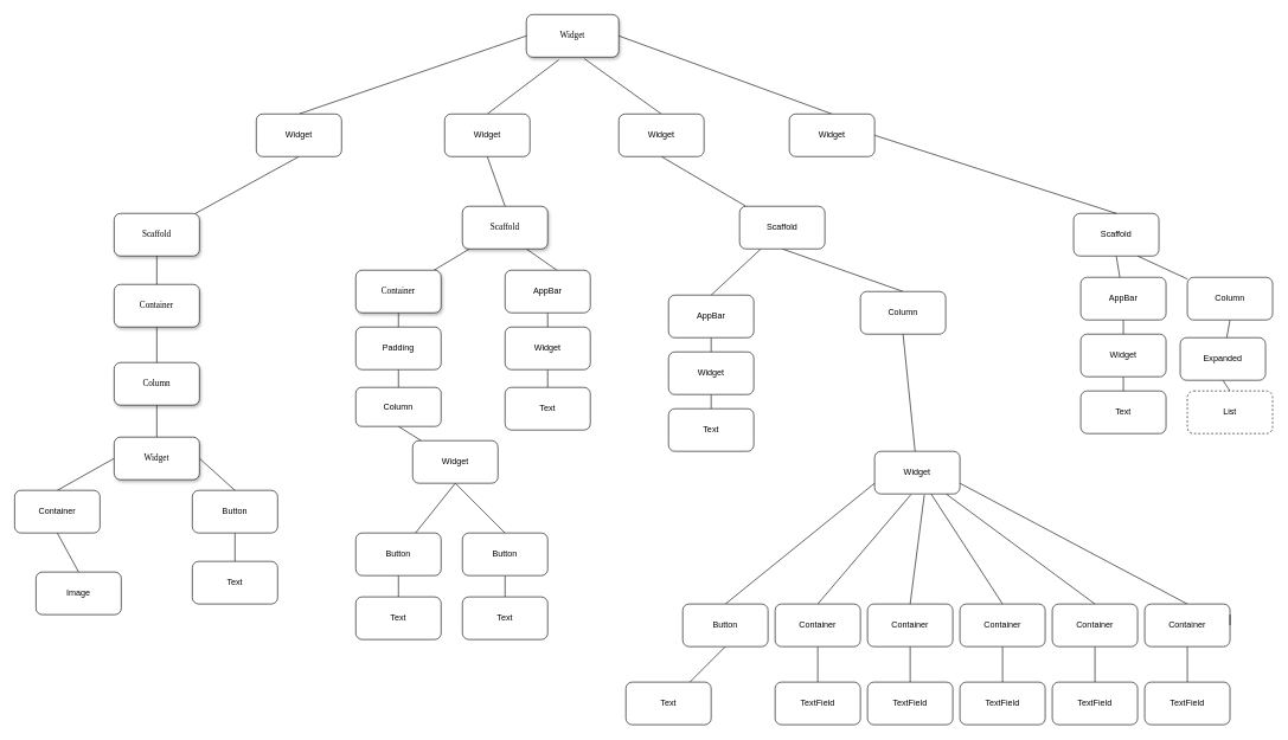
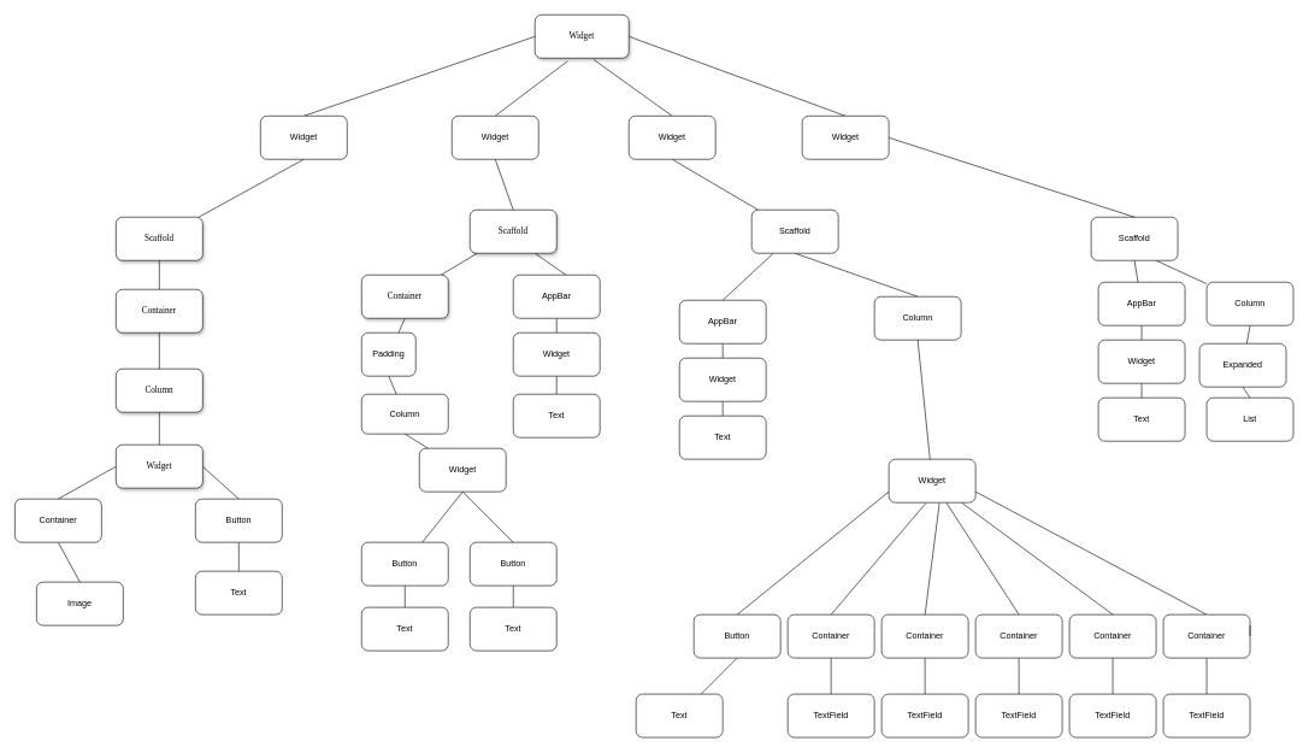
  <mxCell id="0" />
  <mxCell id="1" parent="0" />
  <mxCell id="2" style="rounded=0;orthogonalLoop=1;jettySize=auto;html=1;endArrow=none;endFill=0;exitX=0.5;exitY=1;exitDx=0;exitDy=0;" edge="1" parent="1" source="99" target="28"><mxGeometry relative="1" as="geometry" /></mxCell>
  <mxCell id="3" style="edgeStyle=none;rounded=0;orthogonalLoop=1;jettySize=auto;html=1;exitX=0.5;exitY=1;exitDx=0;exitDy=0;entryX=0.5;entryY=0;entryDx=0;entryDy=0;endArrow=none;endFill=0;" edge="1" parent="1" source="97" target="8"><mxGeometry relative="1" as="geometry" /></mxCell>
  <mxCell id="4" value="Widget" style="whiteSpace=wrap;html=1;rounded=1;shadow=1;labelBackgroundColor=none;strokeWidth=1;fontFamily=Verdana;fontSize=12;align=center;" parent="1" vertex="1"><mxGeometry x="740" y="20" width="130" height="60" as="geometry" /></mxCell>
  <mxCell id="5" value="&lt;span&gt;Scaffold&lt;/span&gt;" style="whiteSpace=wrap;html=1;rounded=1;shadow=1;labelBackgroundColor=none;strokeWidth=1;fontFamily=Verdana;fontSize=12;align=center;" parent="1" vertex="1"><mxGeometry x="160" y="300" width="120" height="60" as="geometry" /></mxCell>
  <mxCell id="6" style="edgeStyle=none;rounded=0;orthogonalLoop=1;jettySize=auto;html=1;endArrow=none;endFill=0;" edge="1" parent="1" source="8" target="12"><mxGeometry relative="1" as="geometry" /></mxCell>
  <mxCell id="7" style="edgeStyle=none;rounded=0;orthogonalLoop=1;jettySize=auto;html=1;exitX=0.75;exitY=1;exitDx=0;exitDy=0;entryX=0.61;entryY=0.003;entryDx=0;entryDy=0;entryPerimeter=0;endArrow=none;endFill=0;" edge="1" parent="1" source="8" target="37"><mxGeometry relative="1" as="geometry" /></mxCell>
  <mxCell id="8" value="&lt;span&gt;Scaffold&lt;/span&gt;" style="whiteSpace=wrap;html=1;rounded=1;shadow=1;labelBackgroundColor=none;strokeWidth=1;fontFamily=Verdana;fontSize=12;align=center;" parent="1" vertex="1"><mxGeometry x="650" y="290" width="120" height="60" as="geometry" /></mxCell>
  <mxCell id="9" value="" style="rounded=0;html=1;labelBackgroundColor=none;startArrow=none;startFill=0;startSize=5;endArrow=none;endFill=0;endSize=5;jettySize=auto;orthogonalLoop=1;strokeWidth=1;fontFamily=Verdana;fontSize=12;exitX=0.5;exitY=1;exitDx=0;exitDy=0;" parent="1" source="95" target="5" edge="1"><mxGeometry x="-0.359" y="-11" relative="1" as="geometry"><mxPoint as="offset" /></mxGeometry></mxCell>
  <mxCell id="10" value="&lt;span&gt;Container&lt;br&gt;&lt;/span&gt;" style="whiteSpace=wrap;html=1;rounded=1;shadow=1;labelBackgroundColor=none;strokeWidth=1;fontFamily=Verdana;fontSize=12;align=center;" parent="1" vertex="1"><mxGeometry x="160" y="400" width="120" height="60" as="geometry" /></mxCell>
  <mxCell id="11" style="edgeStyle=none;rounded=0;orthogonalLoop=1;jettySize=auto;html=1;exitX=0.5;exitY=1;exitDx=0;exitDy=0;endArrow=none;endFill=0;" edge="1" parent="1" source="12" target="42"><mxGeometry relative="1" as="geometry"><mxPoint x="470" y="570" as="targetPoint" /></mxGeometry></mxCell>
  <mxCell id="12" value="&lt;span&gt;Container&lt;/span&gt;" style="whiteSpace=wrap;html=1;rounded=1;shadow=1;labelBackgroundColor=none;strokeWidth=1;fontFamily=Verdana;fontSize=12;align=center;" parent="1" vertex="1"><mxGeometry x="500" y="380" width="120" height="60" as="geometry" /></mxCell>
  <mxCell id="13" style="edgeStyle=none;rounded=0;orthogonalLoop=1;jettySize=auto;html=1;exitX=0.5;exitY=1;exitDx=0;exitDy=0;entryX=0.5;entryY=0;entryDx=0;entryDy=0;endArrow=none;endFill=0;" edge="1" parent="1" source="14" target="17"><mxGeometry relative="1" as="geometry" /></mxCell>
  <mxCell id="14" value="&lt;span&gt;Column&lt;br&gt;&lt;/span&gt;" style="whiteSpace=wrap;html=1;rounded=1;shadow=1;labelBackgroundColor=none;strokeWidth=1;fontFamily=Verdana;fontSize=12;align=center;" parent="1" vertex="1"><mxGeometry x="160" y="510" width="120" height="60" as="geometry" /></mxCell>
  <mxCell id="15" style="edgeStyle=none;rounded=0;orthogonalLoop=1;jettySize=auto;html=1;exitX=0;exitY=0.5;exitDx=0;exitDy=0;entryX=0.5;entryY=0;entryDx=0;entryDy=0;endArrow=none;endFill=0;" edge="1" parent="1" source="17" target="30"><mxGeometry relative="1" as="geometry" /></mxCell>
  <mxCell id="16" style="edgeStyle=none;rounded=0;orthogonalLoop=1;jettySize=auto;html=1;exitX=1;exitY=0.5;exitDx=0;exitDy=0;entryX=0.5;entryY=0;entryDx=0;entryDy=0;endArrow=none;endFill=0;" edge="1" parent="1" source="17" target="33"><mxGeometry relative="1" as="geometry" /></mxCell>
  <mxCell id="17" value="&lt;span&gt;Widget&lt;br&gt;&lt;/span&gt;" style="whiteSpace=wrap;html=1;rounded=1;shadow=1;labelBackgroundColor=none;strokeWidth=1;fontFamily=Verdana;fontSize=12;align=center;" parent="1" vertex="1"><mxGeometry x="160" y="615" width="120" height="60" as="geometry" /></mxCell>
  <mxCell id="18" value="" style="rounded=0;html=1;labelBackgroundColor=none;startArrow=none;startFill=0;startSize=5;endArrow=none;endFill=0;endSize=5;jettySize=auto;orthogonalLoop=1;strokeWidth=1;fontFamily=Verdana;fontSize=12" parent="1" source="5" target="10" edge="1"><mxGeometry x="-0.2" y="-14" relative="1" as="geometry"><mxPoint as="offset" /></mxGeometry></mxCell>
  <mxCell id="19" value="" style="rounded=0;html=1;labelBackgroundColor=none;startArrow=none;startFill=0;startSize=5;endArrow=none;endFill=0;endSize=5;jettySize=auto;orthogonalLoop=1;strokeWidth=1;fontFamily=Verdana;fontSize=12" parent="1" source="10" target="14" edge="1"><mxGeometry x="-0.217" y="-14" relative="1" as="geometry"><mxPoint as="offset" /></mxGeometry></mxCell>
  <mxCell id="20" style="edgeStyle=none;rounded=0;orthogonalLoop=1;jettySize=auto;html=1;exitX=0.25;exitY=1;exitDx=0;exitDy=0;entryX=0.5;entryY=0;entryDx=0;entryDy=0;endArrow=none;endFill=0;" edge="1" parent="1" source="28" target="57"><mxGeometry relative="1" as="geometry" /></mxCell>
  <mxCell id="21" style="edgeStyle=none;rounded=0;orthogonalLoop=1;jettySize=auto;html=1;entryX=0.5;entryY=0;entryDx=0;entryDy=0;endArrow=none;endFill=0;" edge="1" parent="1" target="69"><mxGeometry relative="1" as="geometry"><mxPoint x="1300" y="696" as="sourcePoint" /></mxGeometry></mxCell>
  <mxCell id="22" style="edgeStyle=none;rounded=0;orthogonalLoop=1;jettySize=auto;html=1;entryX=0.5;entryY=0;entryDx=0;entryDy=0;endArrow=none;endFill=0;exitX=0.427;exitY=1.013;exitDx=0;exitDy=0;exitPerimeter=0;" edge="1" parent="1" source="74" target="63"><mxGeometry relative="1" as="geometry"><mxPoint x="1320" y="695" as="sourcePoint" /></mxGeometry></mxCell>
  <mxCell id="23" style="edgeStyle=none;rounded=0;orthogonalLoop=1;jettySize=auto;html=1;entryX=0.5;entryY=0;entryDx=0;entryDy=0;endArrow=none;endFill=0;" edge="1" parent="1" source="74" target="65"><mxGeometry relative="1" as="geometry" /></mxCell>
  <mxCell id="24" style="edgeStyle=none;rounded=0;orthogonalLoop=1;jettySize=auto;html=1;entryX=0.5;entryY=0;entryDx=0;entryDy=0;endArrow=none;endFill=0;" edge="1" parent="1" source="74" target="67"><mxGeometry relative="1" as="geometry" /></mxCell>
  <mxCell id="25" style="edgeStyle=none;rounded=0;orthogonalLoop=1;jettySize=auto;html=1;exitX=1;exitY=0.75;exitDx=0;exitDy=0;entryX=0.5;entryY=0;entryDx=0;entryDy=0;endArrow=none;endFill=0;" edge="1" parent="1" source="74" target="55"><mxGeometry relative="1" as="geometry" /></mxCell>
  <mxCell id="26" style="edgeStyle=none;rounded=0;orthogonalLoop=1;jettySize=auto;html=1;exitX=0;exitY=0.75;exitDx=0;exitDy=0;entryX=0.5;entryY=0;entryDx=0;entryDy=0;endArrow=none;endFill=0;" edge="1" parent="1" source="74" target="71"><mxGeometry relative="1" as="geometry" /></mxCell>
  <mxCell id="27" style="edgeStyle=none;rounded=0;orthogonalLoop=1;jettySize=auto;html=1;exitX=0.5;exitY=1;exitDx=0;exitDy=0;entryX=0.5;entryY=0;entryDx=0;entryDy=0;endArrow=none;endFill=0;" edge="1" parent="1" source="28" target="73"><mxGeometry relative="1" as="geometry" /></mxCell>
  <mxCell id="28" value="Scaffold" style="rounded=1;whiteSpace=wrap;html=1;" vertex="1" parent="1"><mxGeometry x="1040" y="290" width="120" height="60" as="geometry" /></mxCell>
  <mxCell id="29" style="edgeStyle=none;rounded=0;orthogonalLoop=1;jettySize=auto;html=1;exitX=0.5;exitY=1;exitDx=0;exitDy=0;entryX=0.5;entryY=0;entryDx=0;entryDy=0;endArrow=none;endFill=0;" edge="1" parent="1" source="30" target="31"><mxGeometry relative="1" as="geometry" /></mxCell>
  <mxCell id="30" value="Container" style="rounded=1;whiteSpace=wrap;html=1;" vertex="1" parent="1"><mxGeometry x="20" y="690" width="120" height="60" as="geometry" /></mxCell>
  <mxCell id="31" value="Image" style="rounded=1;whiteSpace=wrap;html=1;" vertex="1" parent="1"><mxGeometry x="50" y="805" width="120" height="60" as="geometry" /></mxCell>
  <mxCell id="32" style="edgeStyle=none;rounded=0;orthogonalLoop=1;jettySize=auto;html=1;exitX=0.5;exitY=1;exitDx=0;exitDy=0;endArrow=none;endFill=0;" edge="1" parent="1" source="33" target="35"><mxGeometry relative="1" as="geometry" /></mxCell>
  <mxCell id="33" value="Button" style="rounded=1;whiteSpace=wrap;html=1;" vertex="1" parent="1"><mxGeometry x="270" y="690" width="120" height="60" as="geometry" /></mxCell>
  <mxCell id="34" style="edgeStyle=none;rounded=0;orthogonalLoop=1;jettySize=auto;html=1;exitX=0.5;exitY=1;exitDx=0;exitDy=0;endArrow=none;endFill=0;" edge="1" parent="1" source="33" target="33"><mxGeometry relative="1" as="geometry" /></mxCell>
  <mxCell id="35" value="Text" style="rounded=1;whiteSpace=wrap;html=1;" vertex="1" parent="1"><mxGeometry x="270" y="790" width="120" height="60" as="geometry" /></mxCell>
  <mxCell id="36" style="edgeStyle=none;rounded=0;orthogonalLoop=1;jettySize=auto;html=1;exitX=0.5;exitY=1;exitDx=0;exitDy=0;endArrow=none;endFill=0;" edge="1" parent="1" source="37" target="39"><mxGeometry relative="1" as="geometry" /></mxCell>
  <mxCell id="37" value="AppBar" style="rounded=1;whiteSpace=wrap;html=1;" vertex="1" parent="1"><mxGeometry x="710" y="380" width="120" height="60" as="geometry" /></mxCell>
  <mxCell id="38" style="edgeStyle=none;rounded=0;orthogonalLoop=1;jettySize=auto;html=1;exitX=0.5;exitY=1;exitDx=0;exitDy=0;endArrow=none;endFill=0;" edge="1" parent="1" source="39" target="40"><mxGeometry relative="1" as="geometry"><mxPoint x="550" y="690" as="targetPoint" /></mxGeometry></mxCell>
  <mxCell id="39" value="Widget" style="rounded=1;whiteSpace=wrap;html=1;" vertex="1" parent="1"><mxGeometry x="710" y="460" width="120" height="60" as="geometry" /></mxCell>
  <mxCell id="40" value="Text" style="rounded=1;whiteSpace=wrap;html=1;" vertex="1" parent="1"><mxGeometry x="710" y="545" width="120" height="60" as="geometry" /></mxCell>
  <mxCell id="41" style="edgeStyle=none;rounded=0;orthogonalLoop=1;jettySize=auto;html=1;exitX=0.5;exitY=1;exitDx=0;exitDy=0;endArrow=none;endFill=0;" edge="1" parent="1" source="42" target="44"><mxGeometry relative="1" as="geometry"><mxPoint x="470" y="660" as="targetPoint" /></mxGeometry></mxCell>
- <mxCell id="42" value="Padding" style="rounded=1;whiteSpace=wrap;html=1;" vertex="1" parent="1"><mxGeometry x="500" y="460" width="120" height="60" as="geometry" /></mxCell>
+ <mxCell id="42" value="Padding" style="rounded=1;whiteSpace=wrap;html=1;" vertex="1" parent="1"><mxGeometry x="500" y="460" width="75" height="60" as="geometry" /></mxCell>
  <mxCell id="43" style="edgeStyle=none;rounded=0;orthogonalLoop=1;jettySize=auto;html=1;exitX=0.5;exitY=1;exitDx=0;exitDy=0;endArrow=none;endFill=0;" edge="1" parent="1" source="44" target="48"><mxGeometry relative="1" as="geometry"><mxPoint x="500" y="660" as="targetPoint" /></mxGeometry></mxCell>
  <mxCell id="44" value="Column" style="rounded=1;whiteSpace=wrap;html=1;" vertex="1" parent="1"><mxGeometry x="500" y="545" width="120" height="55" as="geometry" /></mxCell>
  <mxCell id="45" style="edgeStyle=none;rounded=0;orthogonalLoop=1;jettySize=auto;html=1;exitX=0.5;exitY=1;exitDx=0;exitDy=0;endArrow=none;endFill=0;" edge="1" parent="1" source="48" target="49"><mxGeometry relative="1" as="geometry"><mxPoint x="500" y="730" as="targetPoint" /></mxGeometry></mxCell>
  <mxCell id="46" style="edgeStyle=none;rounded=0;orthogonalLoop=1;jettySize=auto;html=1;exitX=0.5;exitY=1;exitDx=0;exitDy=0;endArrow=none;endFill=0;" edge="1" parent="1" source="49" target="50"><mxGeometry relative="1" as="geometry"><mxPoint x="610" y="700" as="targetPoint" /></mxGeometry></mxCell>
  <mxCell id="47" style="edgeStyle=none;rounded=0;orthogonalLoop=1;jettySize=auto;html=1;exitX=0.5;exitY=1;exitDx=0;exitDy=0;entryX=0.5;entryY=0;entryDx=0;entryDy=0;endArrow=none;endFill=0;" edge="1" parent="1" source="48" target="52"><mxGeometry relative="1" as="geometry" /></mxCell>
  <mxCell id="48" value="Widget" style="rounded=1;whiteSpace=wrap;html=1;" vertex="1" parent="1"><mxGeometry x="580" y="620" width="120" height="60" as="geometry" /></mxCell>
  <mxCell id="49" value="Button" style="rounded=1;whiteSpace=wrap;html=1;" vertex="1" parent="1"><mxGeometry x="500" y="750" width="120" height="60" as="geometry" /></mxCell>
  <mxCell id="50" value="Text" style="rounded=1;whiteSpace=wrap;html=1;" vertex="1" parent="1"><mxGeometry x="500" y="840" width="120" height="60" as="geometry" /></mxCell>
  <mxCell id="51" style="edgeStyle=none;rounded=0;orthogonalLoop=1;jettySize=auto;html=1;exitX=0.5;exitY=1;exitDx=0;exitDy=0;entryX=0.5;entryY=0;entryDx=0;entryDy=0;endArrow=none;endFill=0;" edge="1" parent="1" source="52" target="53"><mxGeometry relative="1" as="geometry" /></mxCell>
  <mxCell id="52" value="Button" style="rounded=1;whiteSpace=wrap;html=1;" vertex="1" parent="1"><mxGeometry x="650" y="750" width="120" height="60" as="geometry" /></mxCell>
  <mxCell id="53" value="Text" style="rounded=1;whiteSpace=wrap;html=1;" vertex="1" parent="1"><mxGeometry x="650" y="840" width="120" height="60" as="geometry" /></mxCell>
  <mxCell id="54" style="edgeStyle=none;rounded=0;orthogonalLoop=1;jettySize=auto;html=1;exitX=0.5;exitY=1;exitDx=0;exitDy=0;entryX=0.5;entryY=0;entryDx=0;entryDy=0;endArrow=none;endFill=0;" edge="1" parent="1" source="55" target="79"><mxGeometry relative="1" as="geometry" /></mxCell>
  <mxCell id="55" value="Container" style="rounded=1;whiteSpace=wrap;html=1;" vertex="1" parent="1"><mxGeometry x="1610" y="850" width="120" height="60" as="geometry" /></mxCell>
  <mxCell id="56" style="edgeStyle=none;rounded=0;orthogonalLoop=1;jettySize=auto;html=1;exitX=0.5;exitY=1;exitDx=0;exitDy=0;endArrow=none;endFill=0;" edge="1" parent="1" source="57" target="59"><mxGeometry relative="1" as="geometry" /></mxCell>
  <mxCell id="57" value="AppBar" style="rounded=1;whiteSpace=wrap;html=1;" vertex="1" parent="1"><mxGeometry x="940" y="415" width="120" height="60" as="geometry" /></mxCell>
  <mxCell id="58" style="edgeStyle=none;rounded=0;orthogonalLoop=1;jettySize=auto;html=1;exitX=0.5;exitY=1;exitDx=0;exitDy=0;entryX=0.5;entryY=0;entryDx=0;entryDy=0;endArrow=none;endFill=0;" edge="1" parent="1" source="59" target="60"><mxGeometry relative="1" as="geometry" /></mxCell>
  <mxCell id="59" value="Widget" style="rounded=1;whiteSpace=wrap;html=1;" vertex="1" parent="1"><mxGeometry x="940" y="495" width="120" height="60" as="geometry" /></mxCell>
  <mxCell id="60" value="Text" style="rounded=1;whiteSpace=wrap;html=1;" vertex="1" parent="1"><mxGeometry x="940" y="575" width="120" height="60" as="geometry" /></mxCell>
  <mxCell id="61" style="edgeStyle=none;rounded=0;orthogonalLoop=1;jettySize=auto;html=1;exitX=1;exitY=0.5;exitDx=0;exitDy=0;entryX=1;entryY=0.25;entryDx=0;entryDy=0;endArrow=none;endFill=0;" edge="1" parent="1" source="55" target="55"><mxGeometry relative="1" as="geometry" /></mxCell>
  <mxCell id="62" style="edgeStyle=none;rounded=0;orthogonalLoop=1;jettySize=auto;html=1;exitX=0.5;exitY=1;exitDx=0;exitDy=0;endArrow=none;endFill=0;" edge="1" parent="1" source="63" target="76"><mxGeometry relative="1" as="geometry" /></mxCell>
  <mxCell id="63" value="Container" style="rounded=1;whiteSpace=wrap;html=1;" vertex="1" parent="1"><mxGeometry x="1090" y="850" width="120" height="60" as="geometry" /></mxCell>
  <mxCell id="64" style="edgeStyle=none;rounded=0;orthogonalLoop=1;jettySize=auto;html=1;exitX=0.5;exitY=1;exitDx=0;exitDy=0;entryX=0.5;entryY=0;entryDx=0;entryDy=0;endArrow=none;endFill=0;" edge="1" parent="1" source="65" target="77"><mxGeometry relative="1" as="geometry" /></mxCell>
  <mxCell id="65" value="Container" style="rounded=1;whiteSpace=wrap;html=1;" vertex="1" parent="1"><mxGeometry x="1350" y="850" width="120" height="60" as="geometry" /></mxCell>
  <mxCell id="66" style="edgeStyle=none;rounded=0;orthogonalLoop=1;jettySize=auto;html=1;exitX=0.5;exitY=1;exitDx=0;exitDy=0;entryX=0.5;entryY=0;entryDx=0;entryDy=0;endArrow=none;endFill=0;" edge="1" parent="1" source="67" target="78"><mxGeometry relative="1" as="geometry" /></mxCell>
  <mxCell id="67" value="Container" style="rounded=1;whiteSpace=wrap;html=1;" vertex="1" parent="1"><mxGeometry x="1480" y="850" width="120" height="60" as="geometry" /></mxCell>
  <mxCell id="68" style="edgeStyle=none;rounded=0;orthogonalLoop=1;jettySize=auto;html=1;exitX=0.5;exitY=1;exitDx=0;exitDy=0;entryX=0.5;entryY=0;entryDx=0;entryDy=0;endArrow=none;endFill=0;" edge="1" parent="1" source="69" target="75"><mxGeometry relative="1" as="geometry" /></mxCell>
  <mxCell id="69" value="Container" style="rounded=1;whiteSpace=wrap;html=1;" vertex="1" parent="1"><mxGeometry x="1220" y="850" width="120" height="60" as="geometry" /></mxCell>
  <mxCell id="70" style="edgeStyle=none;rounded=0;orthogonalLoop=1;jettySize=auto;html=1;exitX=0.5;exitY=1;exitDx=0;exitDy=0;endArrow=none;endFill=0;" edge="1" parent="1" source="71" target="80"><mxGeometry relative="1" as="geometry"><mxPoint x="1020" y="960" as="targetPoint" /></mxGeometry></mxCell>
  <mxCell id="71" value="Button" style="rounded=1;whiteSpace=wrap;html=1;" vertex="1" parent="1"><mxGeometry x="960" y="850" width="120" height="60" as="geometry" /></mxCell>
  <mxCell id="72" style="edgeStyle=none;rounded=0;orthogonalLoop=1;jettySize=auto;html=1;exitX=0.5;exitY=1;exitDx=0;exitDy=0;endArrow=none;endFill=0;" edge="1" parent="1" source="73" target="74"><mxGeometry relative="1" as="geometry" /></mxCell>
  <mxCell id="73" value="Column" style="rounded=1;whiteSpace=wrap;html=1;" vertex="1" parent="1"><mxGeometry x="1210" y="410" width="120" height="60" as="geometry" /></mxCell>
  <mxCell id="74" value="Widget" style="rounded=1;whiteSpace=wrap;html=1;" vertex="1" parent="1"><mxGeometry x="1230" y="635" width="120" height="60" as="geometry" /></mxCell>
  <mxCell id="75" value="TextField" style="rounded=1;whiteSpace=wrap;html=1;" vertex="1" parent="1"><mxGeometry x="1220" y="960" width="120" height="60" as="geometry" /></mxCell>
  <mxCell id="76" value="TextField" style="rounded=1;whiteSpace=wrap;html=1;" vertex="1" parent="1"><mxGeometry x="1090" y="960" width="120" height="60" as="geometry" /></mxCell>
  <mxCell id="77" value="TextField" style="rounded=1;whiteSpace=wrap;html=1;" vertex="1" parent="1"><mxGeometry x="1350" y="960" width="120" height="60" as="geometry" /></mxCell>
  <mxCell id="78" value="TextField" style="rounded=1;whiteSpace=wrap;html=1;" vertex="1" parent="1"><mxGeometry x="1480" y="960" width="120" height="60" as="geometry" /></mxCell>
  <mxCell id="79" value="TextField" style="rounded=1;whiteSpace=wrap;html=1;" vertex="1" parent="1"><mxGeometry x="1610" y="960" width="120" height="60" as="geometry" /></mxCell>
  <mxCell id="80" value="Text" style="rounded=1;whiteSpace=wrap;html=1;" vertex="1" parent="1"><mxGeometry x="880" y="960" width="120" height="60" as="geometry" /></mxCell>
  <mxCell id="81" style="edgeStyle=none;rounded=0;orthogonalLoop=1;jettySize=auto;html=1;exitX=0.5;exitY=1;exitDx=0;exitDy=0;endArrow=none;endFill=0;" edge="1" parent="1" source="83" target="90"><mxGeometry relative="1" as="geometry"><mxPoint x="1550" y="360" as="targetPoint" /></mxGeometry></mxCell>
  <mxCell id="82" style="edgeStyle=none;rounded=0;orthogonalLoop=1;jettySize=auto;html=1;exitX=0.75;exitY=1;exitDx=0;exitDy=0;endArrow=none;endFill=0;" edge="1" parent="1" source="83" target="85"><mxGeometry relative="1" as="geometry"><mxPoint x="1520" y="380" as="targetPoint" /></mxGeometry></mxCell>
  <mxCell id="83" value="Scaffold" style="rounded=1;whiteSpace=wrap;html=1;" vertex="1" parent="1"><mxGeometry x="1510" y="300" width="120" height="60" as="geometry" /></mxCell>
  <mxCell id="84" style="edgeStyle=none;rounded=0;orthogonalLoop=1;jettySize=auto;html=1;exitX=0.5;exitY=1;exitDx=0;exitDy=0;endArrow=none;endFill=0;" edge="1" parent="1" source="85" target="87"><mxGeometry relative="1" as="geometry"><mxPoint x="1550" y="510" as="targetPoint" /></mxGeometry></mxCell>
  <mxCell id="85" value="Column" style="rounded=1;whiteSpace=wrap;html=1;" vertex="1" parent="1"><mxGeometry x="1670" y="390" width="120" height="60" as="geometry" /></mxCell>
  <mxCell id="86" style="edgeStyle=none;rounded=0;orthogonalLoop=1;jettySize=auto;html=1;exitX=0.5;exitY=1;exitDx=0;exitDy=0;entryX=0.5;entryY=0;entryDx=0;entryDy=0;endArrow=none;endFill=0;" edge="1" parent="1" source="87" target="88"><mxGeometry relative="1" as="geometry" /></mxCell>
  <mxCell id="87" value="Expanded" style="rounded=1;whiteSpace=wrap;html=1;" vertex="1" parent="1"><mxGeometry x="1660" y="475" width="120" height="60" as="geometry" /></mxCell>
- <mxCell id="88" value="List" style="rounded=1;whiteSpace=wrap;html=1;dashed=1;" vertex="1" parent="1"><mxGeometry x="1670" y="550" width="120" height="60" as="geometry" /></mxCell>
+ <mxCell id="88" value="List" style="rounded=1;whiteSpace=wrap;html=1;" vertex="1" parent="1"><mxGeometry x="1670" y="550" width="120" height="60" as="geometry" /></mxCell>
  <mxCell id="89" style="edgeStyle=none;rounded=0;orthogonalLoop=1;jettySize=auto;html=1;exitX=0.5;exitY=1;exitDx=0;exitDy=0;endArrow=none;endFill=0;" edge="1" parent="1" source="90" target="92"><mxGeometry relative="1" as="geometry" /></mxCell>
  <mxCell id="90" value="AppBar" style="rounded=1;whiteSpace=wrap;html=1;" vertex="1" parent="1"><mxGeometry x="1520" y="390" width="120" height="60" as="geometry" /></mxCell>
  <mxCell id="91" style="edgeStyle=none;rounded=0;orthogonalLoop=1;jettySize=auto;html=1;exitX=0.5;exitY=1;exitDx=0;exitDy=0;entryX=0.5;entryY=0;entryDx=0;entryDy=0;endArrow=none;endFill=0;" edge="1" parent="1" source="92" target="93"><mxGeometry relative="1" as="geometry" /></mxCell>
  <mxCell id="92" value="Widget" style="rounded=1;whiteSpace=wrap;html=1;" vertex="1" parent="1"><mxGeometry x="1520" y="470" width="120" height="60" as="geometry" /></mxCell>
  <mxCell id="93" value="Text" style="rounded=1;whiteSpace=wrap;html=1;" vertex="1" parent="1"><mxGeometry x="1520" y="550" width="120" height="60" as="geometry" /></mxCell>
  <mxCell id="94" style="edgeStyle=none;rounded=0;orthogonalLoop=1;jettySize=auto;html=1;exitX=0.5;exitY=0;exitDx=0;exitDy=0;entryX=0;entryY=0.5;entryDx=0;entryDy=0;endArrow=none;endFill=0;" edge="1" parent="1" source="95" target="4"><mxGeometry relative="1" as="geometry" /></mxCell>
  <mxCell id="95" value="Widget" style="rounded=1;whiteSpace=wrap;html=1;" vertex="1" parent="1"><mxGeometry x="360" y="160" width="120" height="60" as="geometry" /></mxCell>
  <mxCell id="96" style="edgeStyle=none;rounded=0;orthogonalLoop=1;jettySize=auto;html=1;exitX=0.5;exitY=0;exitDx=0;exitDy=0;entryX=0.351;entryY=1.063;entryDx=0;entryDy=0;entryPerimeter=0;endArrow=none;endFill=0;" edge="1" parent="1" source="97" target="4"><mxGeometry relative="1" as="geometry" /></mxCell>
  <mxCell id="97" value="Widget" style="rounded=1;whiteSpace=wrap;html=1;" vertex="1" parent="1"><mxGeometry x="625" y="160" width="120" height="60" as="geometry" /></mxCell>
  <mxCell id="98" style="edgeStyle=none;rounded=0;orthogonalLoop=1;jettySize=auto;html=1;exitX=0.5;exitY=0;exitDx=0;exitDy=0;entryX=0.628;entryY=1.037;entryDx=0;entryDy=0;entryPerimeter=0;endArrow=none;endFill=0;" edge="1" parent="1" source="99" target="4"><mxGeometry relative="1" as="geometry" /></mxCell>
  <mxCell id="99" value="Widget" style="rounded=1;whiteSpace=wrap;html=1;" vertex="1" parent="1"><mxGeometry x="870" y="160" width="120" height="60" as="geometry" /></mxCell>
  <mxCell id="100" style="edgeStyle=none;rounded=0;orthogonalLoop=1;jettySize=auto;html=1;exitX=1;exitY=0.5;exitDx=0;exitDy=0;entryX=0.5;entryY=0;entryDx=0;entryDy=0;endArrow=none;endFill=0;" edge="1" parent="1" source="102" target="83"><mxGeometry relative="1" as="geometry" /></mxCell>
  <mxCell id="101" style="edgeStyle=none;rounded=0;orthogonalLoop=1;jettySize=auto;html=1;exitX=0.5;exitY=0;exitDx=0;exitDy=0;entryX=1;entryY=0.5;entryDx=0;entryDy=0;endArrow=none;endFill=0;" edge="1" parent="1" source="102" target="4"><mxGeometry relative="1" as="geometry" /></mxCell>
  <mxCell id="102" value="Widget" style="rounded=1;whiteSpace=wrap;html=1;" vertex="1" parent="1"><mxGeometry x="1110" y="160" width="120" height="60" as="geometry" /></mxCell>
